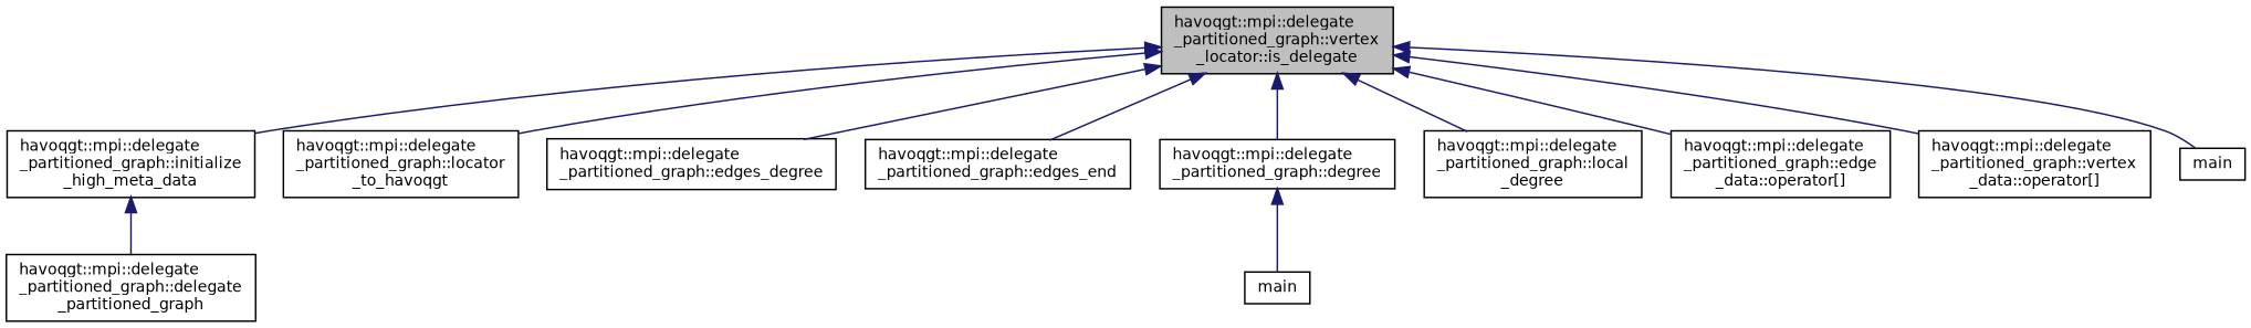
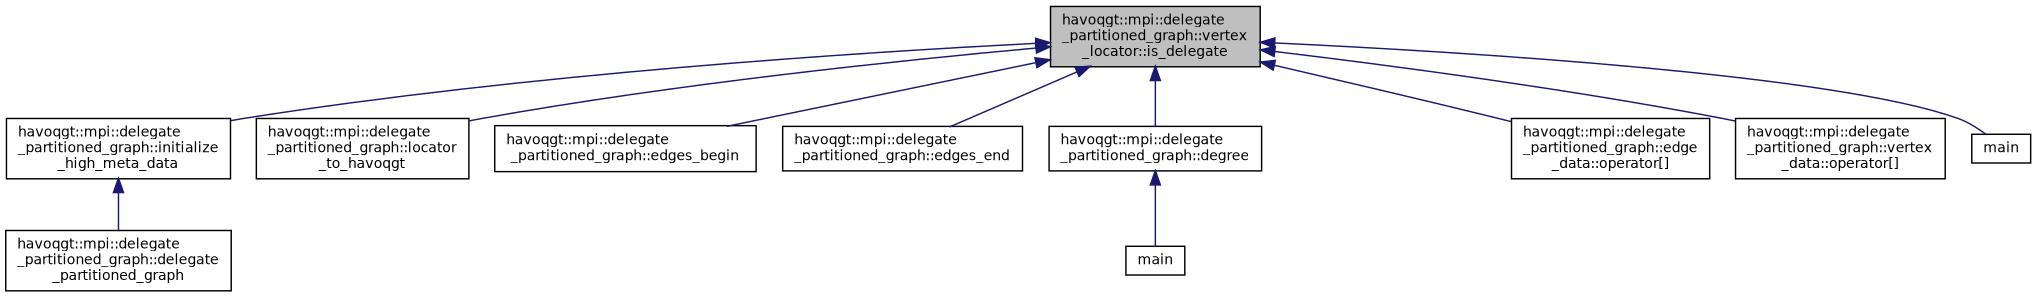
  digraph {
    rankdir=TB
    node [color=black fillcolor=white fontname=Helvetica fontsize=10 shape=record style=filled]
    edge [color=midnightblue dir=back fontname=Helvetica fontsize=10 labelfontname=Helvetica labelfontsize=10 style=solid]
    n1 [fillcolor=grey75 fontcolor=black height=0.2 label="havoqgt::mpi::delegate\l_partitioned_graph::vertex\l_locator::is_delegate" width=0.4]
    n2 [height=0.2 label="havoqgt::mpi::delegate\l_partitioned_graph::initialize\l_high_meta_data" width=0.4]
    n3 [height=0.2 label="havoqgt::mpi::delegate\l_partitioned_graph::locator\l_to_havoqgt" width=0.4]
-   n4 [height=0.2 label="havoqgt::mpi::delegate\l_partitioned_graph::edges_degree" width=0.4]
+   n4 [height=0.2 label="havoqgt::mpi::delegate\l_partitioned_graph::edges_begin" width=0.4]
    n5 [height=0.2 label="havoqgt::mpi::delegate\l_partitioned_graph::edges_end" width=0.4]
    n6 [height=0.2 label="havoqgt::mpi::delegate\l_partitioned_graph::degree" width=0.4]
-   n7 [height=0.2 label="havoqgt::mpi::delegate\l_partitioned_graph::local\l_degree" width=0.4]
    n8 [height=0.2 label="havoqgt::mpi::delegate\l_partitioned_graph::edge\l_data::operator[]" width=0.4]
    n9 [height=0.2 label="havoqgt::mpi::delegate\l_partitioned_graph::vertex\l_data::operator[]" width=0.4]
    n10 [height=0.2 label=main width=0.4]
    n11 [height=0.2 label="havoqgt::mpi::delegate\l_partitioned_graph::delegate\l_partitioned_graph" width=0.4]
    n12 [height=0.2 label=main width=0.4]
    n1 -> n2
    n1 -> n3
    n1 -> n4
    n1 -> n5
    n1 -> n6
-   n1 -> n7
    n1 -> n8
    n1 -> n9
    n1 -> n10
    n2 -> n11
    n6 -> n12
  }
